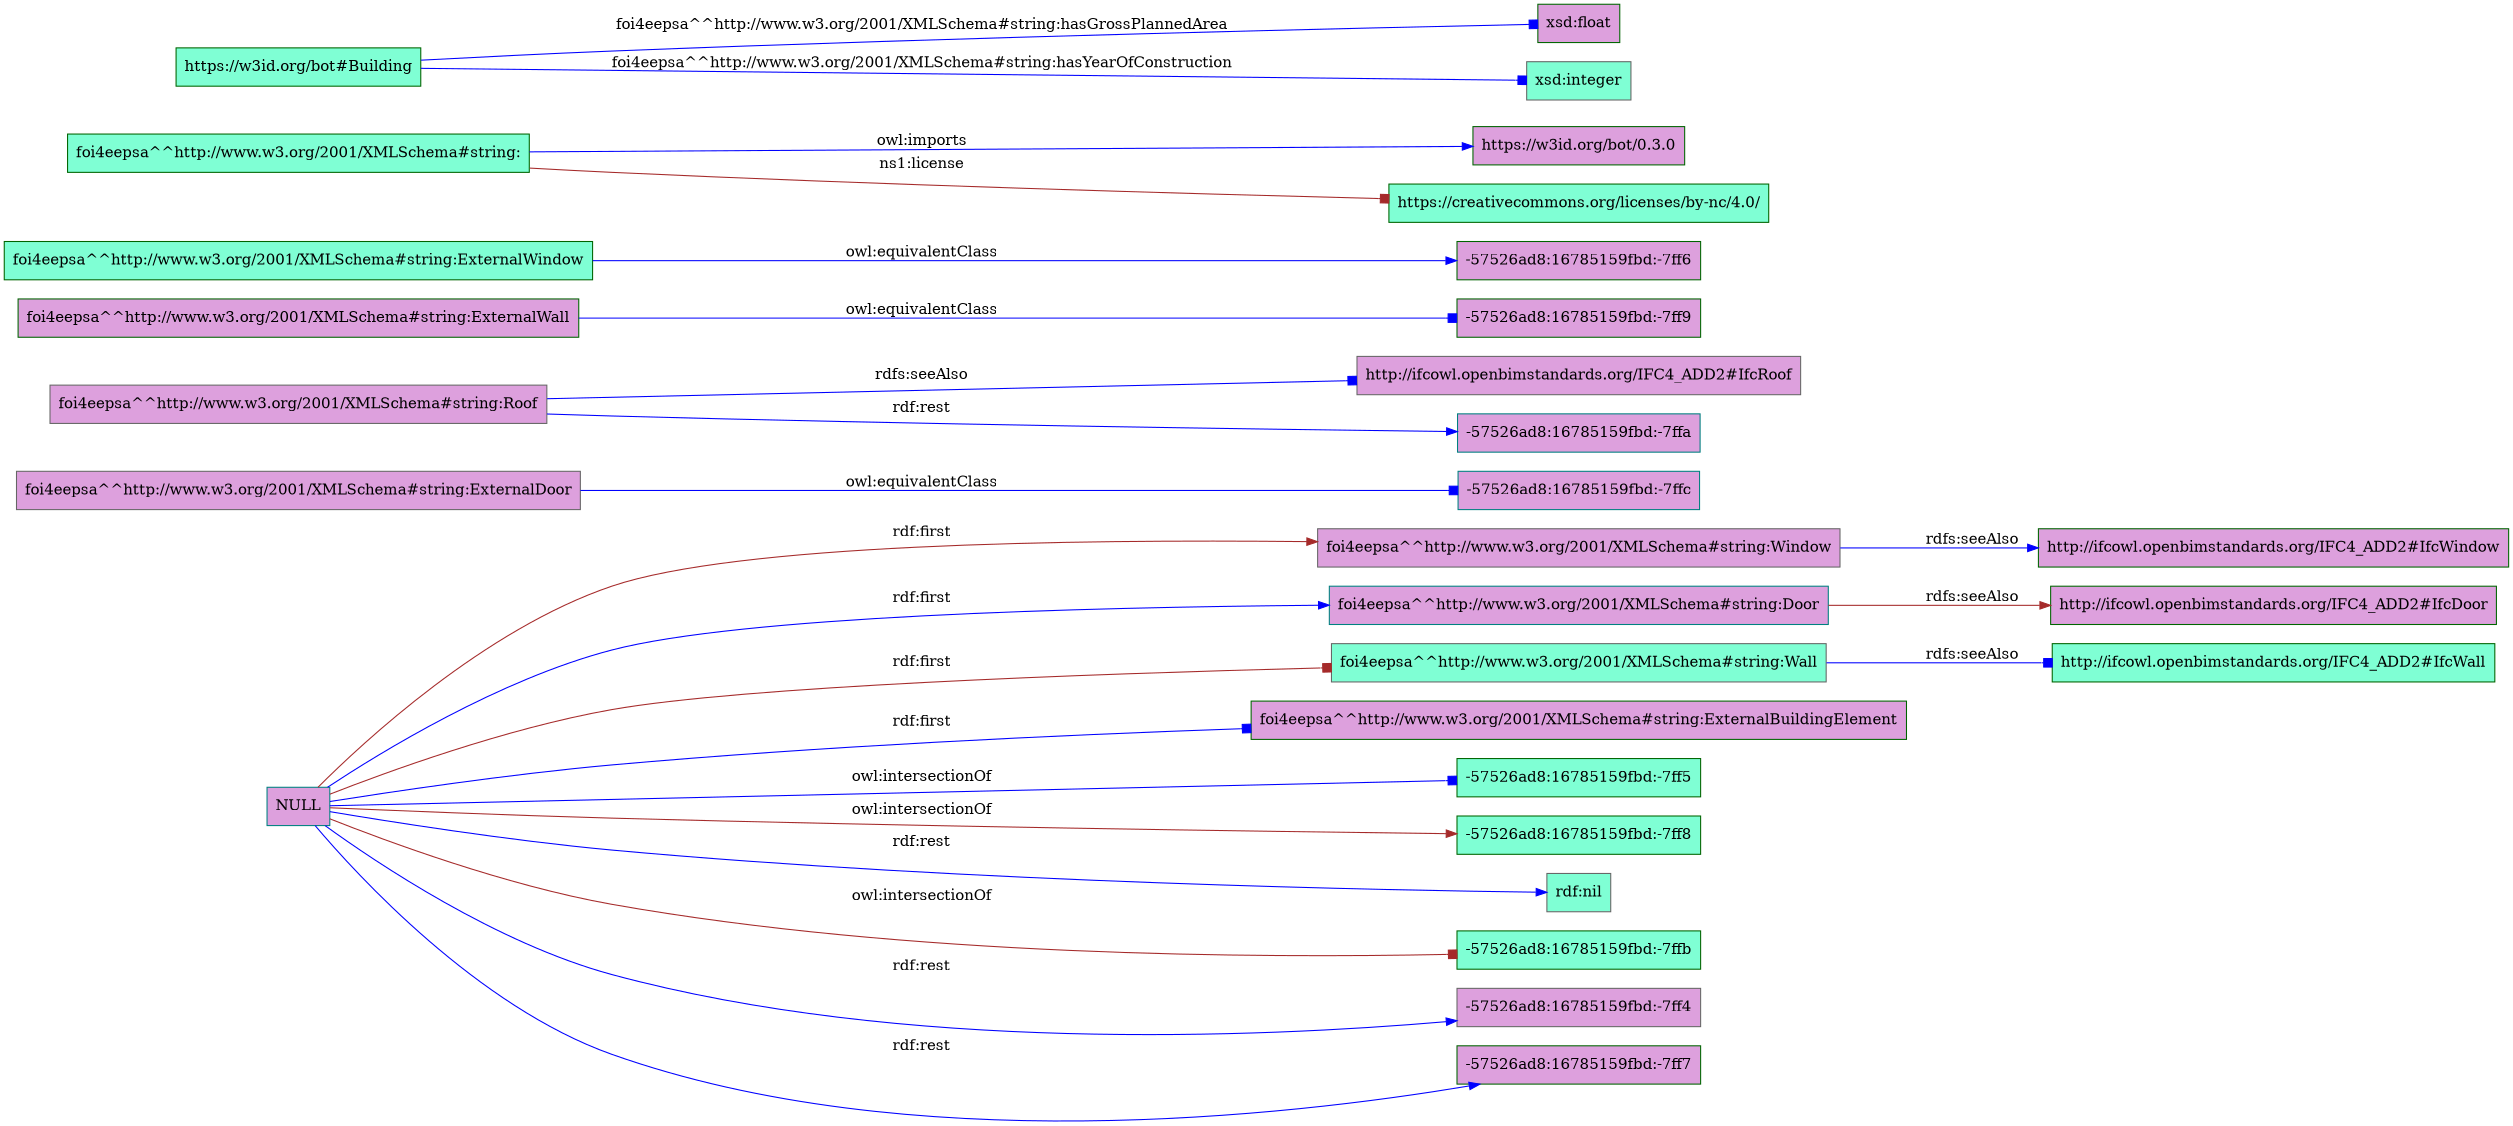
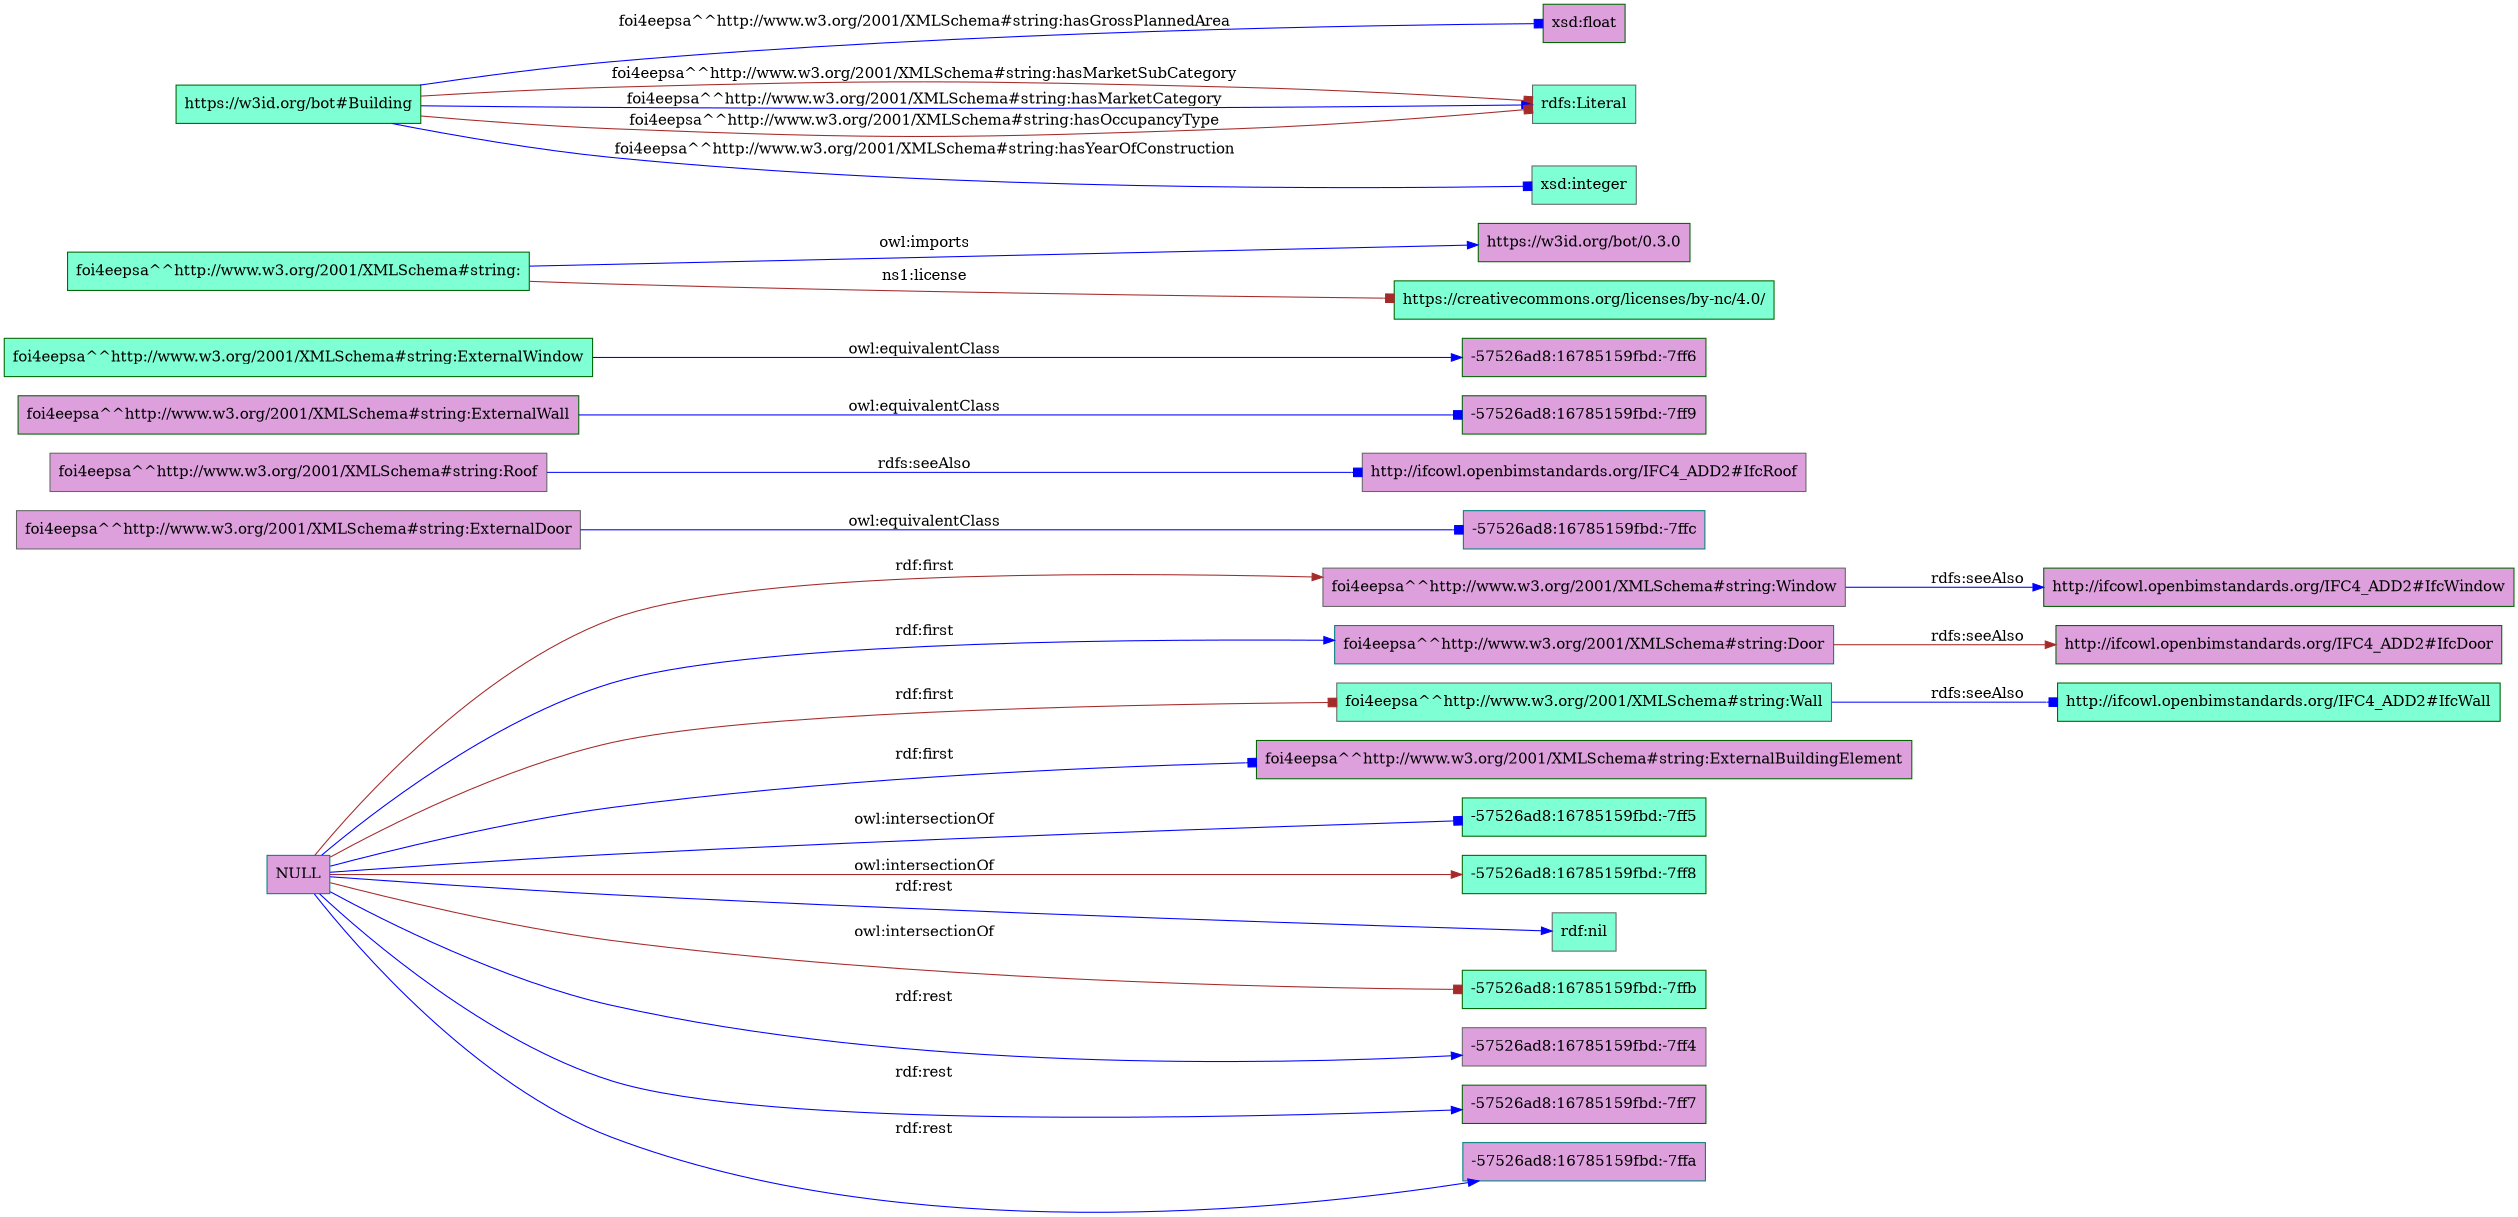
  digraph {
    rankdir=LR
    node [color=darkgreen fillcolor=plum shape=rectangle style=filled]
    edge [arrowhead=box color=blue]
    "foi4eepsa^^http://www.w3.org/2001/XMLSchema#string:Window" [color=gray40]
    "http://ifcowl.openbimstandards.org/IFC4_ADD2#IfcWindow"
    "foi4eepsa^^http://www.w3.org/2001/XMLSchema#string:ExternalDoor" [color=gray40]
    "-57526ad8:16785159fbd:-7ffc" [color=teal]
    "foi4eepsa^^http://www.w3.org/2001/XMLSchema#string:Roof" [color=gray40]
    "http://ifcowl.openbimstandards.org/IFC4_ADD2#IfcRoof" [color=gray40]
    "foi4eepsa^^http://www.w3.org/2001/XMLSchema#string:ExternalWall"
    "-57526ad8:16785159fbd:-7ff9"
    "foi4eepsa^^http://www.w3.org/2001/XMLSchema#string:Door" [color=teal]
    "http://ifcowl.openbimstandards.org/IFC4_ADD2#IfcDoor"
    "foi4eepsa^^http://www.w3.org/2001/XMLSchema#string:ExternalWindow" [fillcolor=aquamarine]
    "-57526ad8:16785159fbd:-7ff6"
    "foi4eepsa^^http://www.w3.org/2001/XMLSchema#string:Wall" [color=gray40 fillcolor=aquamarine]
    "http://ifcowl.openbimstandards.org/IFC4_ADD2#IfcWall" [fillcolor=aquamarine]
    "foi4eepsa^^http://www.w3.org/2001/XMLSchema#string:" [fillcolor=aquamarine]
    "https://w3id.org/bot/0.3.0"
    "https://creativecommons.org/licenses/by-nc/4.0/" [fillcolor=aquamarine]
    NULL [color=teal]
    "foi4eepsa^^http://www.w3.org/2001/XMLSchema#string:ExternalBuildingElement"
    "-57526ad8:16785159fbd:-7ff5" [fillcolor=aquamarine]
    "-57526ad8:16785159fbd:-7ff8" [fillcolor=aquamarine]
    "rdf:nil" [color=gray40 fillcolor=aquamarine]
    "-57526ad8:16785159fbd:-7ffb" [fillcolor=aquamarine]
    "-57526ad8:16785159fbd:-7ff4" [color=gray40]
    "-57526ad8:16785159fbd:-7ff7"
    "-57526ad8:16785159fbd:-7ffa" [color=teal]
    "https://w3id.org/bot#Building" [fillcolor=aquamarine]
    "xsd:float"
+   "rdfs:Literal" [color=gray40 fillcolor=aquamarine]
    "xsd:integer" [color=gray40 fillcolor=aquamarine]
    "foi4eepsa^^http://www.w3.org/2001/XMLSchema#string:Window" -> "http://ifcowl.openbimstandards.org/IFC4_ADD2#IfcWindow" [arrowhead=normal label="rdfs:seeAlso"]
    "foi4eepsa^^http://www.w3.org/2001/XMLSchema#string:ExternalDoor" -> "-57526ad8:16785159fbd:-7ffc" [label="owl:equivalentClass"]
    "foi4eepsa^^http://www.w3.org/2001/XMLSchema#string:Roof" -> "http://ifcowl.openbimstandards.org/IFC4_ADD2#IfcRoof" [label="rdfs:seeAlso"]
    "foi4eepsa^^http://www.w3.org/2001/XMLSchema#string:ExternalWall" -> "-57526ad8:16785159fbd:-7ff9" [label="owl:equivalentClass"]
    "foi4eepsa^^http://www.w3.org/2001/XMLSchema#string:Door" -> "http://ifcowl.openbimstandards.org/IFC4_ADD2#IfcDoor" [arrowhead=normal color=brown label="rdfs:seeAlso"]
    "foi4eepsa^^http://www.w3.org/2001/XMLSchema#string:ExternalWindow" -> "-57526ad8:16785159fbd:-7ff6" [arrowhead=normal label="owl:equivalentClass"]
    "foi4eepsa^^http://www.w3.org/2001/XMLSchema#string:Wall" -> "http://ifcowl.openbimstandards.org/IFC4_ADD2#IfcWall" [label="rdfs:seeAlso"]
    "foi4eepsa^^http://www.w3.org/2001/XMLSchema#string:" -> "https://w3id.org/bot/0.3.0" [arrowhead=normal label="owl:imports"]
    "foi4eepsa^^http://www.w3.org/2001/XMLSchema#string:" -> "https://creativecommons.org/licenses/by-nc/4.0/" [color=brown label="ns1:license"]
    NULL -> "foi4eepsa^^http://www.w3.org/2001/XMLSchema#string:Window" [arrowhead=normal color=brown label="rdf:first"]
    NULL -> "foi4eepsa^^http://www.w3.org/2001/XMLSchema#string:Door" [arrowhead=normal label="rdf:first"]
    NULL -> "foi4eepsa^^http://www.w3.org/2001/XMLSchema#string:Wall" [color=brown label="rdf:first"]
    NULL -> "foi4eepsa^^http://www.w3.org/2001/XMLSchema#string:ExternalBuildingElement" [label="rdf:first"]
    NULL -> "-57526ad8:16785159fbd:-7ff5" [label="owl:intersectionOf"]
    NULL -> "-57526ad8:16785159fbd:-7ff8" [arrowhead=normal color=brown label="owl:intersectionOf"]
    NULL -> "rdf:nil" [arrowhead=normal label="rdf:rest"]
    NULL -> "-57526ad8:16785159fbd:-7ffb" [color=brown label="owl:intersectionOf"]
    NULL -> "-57526ad8:16785159fbd:-7ff4" [arrowhead=normal label="rdf:rest"]
    NULL -> "-57526ad8:16785159fbd:-7ff7" [arrowhead=normal label="rdf:rest"]
-   "foi4eepsa^^http://www.w3.org/2001/XMLSchema#string:Roof" -> "-57526ad8:16785159fbd:-7ffa" [arrowhead=normal label="rdf:rest"]
+   NULL -> "-57526ad8:16785159fbd:-7ffa" [arrowhead=normal label="rdf:rest"]
    "https://w3id.org/bot#Building" -> "xsd:float" [label="foi4eepsa^^http://www.w3.org/2001/XMLSchema#string:hasGrossPlannedArea"]
+   "https://w3id.org/bot#Building" -> "rdfs:Literal" [color=brown label="foi4eepsa^^http://www.w3.org/2001/XMLSchema#string:hasMarketSubCategory"]
+   "https://w3id.org/bot#Building" -> "rdfs:Literal" [arrowhead=normal label="foi4eepsa^^http://www.w3.org/2001/XMLSchema#string:hasMarketCategory"]
+   "https://w3id.org/bot#Building" -> "rdfs:Literal" [color=brown label="foi4eepsa^^http://www.w3.org/2001/XMLSchema#string:hasOccupancyType"]
    "https://w3id.org/bot#Building" -> "xsd:integer" [label="foi4eepsa^^http://www.w3.org/2001/XMLSchema#string:hasYearOfConstruction"]
  }
